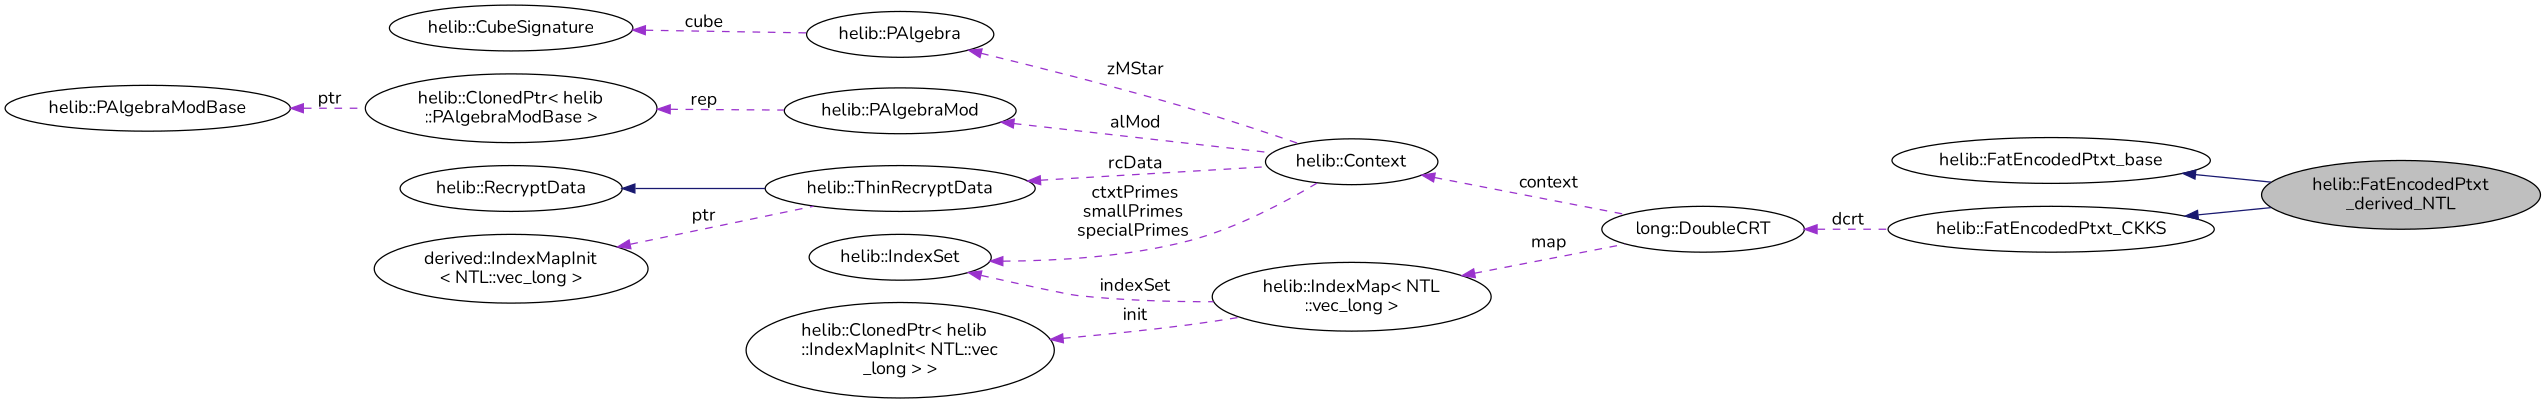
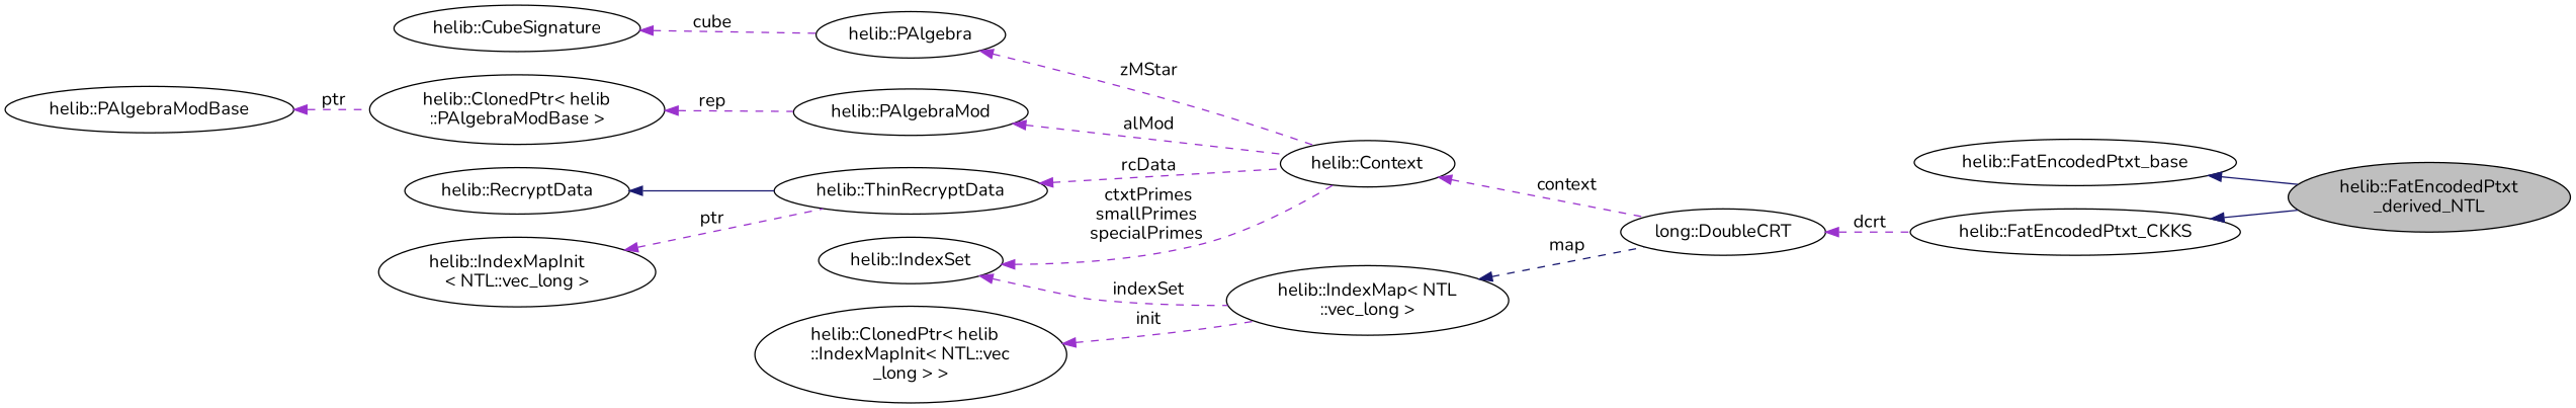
  digraph {
    fontname=Nunito
    rankdir=LR
    node [color=black fillcolor=white fontname=Nunito style=filled]
    edge [color=darkorchid3 dir=back fontname=Nunito style=dashed]
    n1 [fillcolor=grey75 fontcolor=black label="helib::FatEncodedPtxt\l_derived_NTL"]
    n2 [label="helib::FatEncodedPtxt_base"]
    n3 [label="helib::FatEncodedPtxt_CKKS"]
    n4 [label="long::DoubleCRT"]
    n5 [label="helib::Context"]
    n6 [label="helib::ThinRecryptData"]
    n7 [label="helib::RecryptData"]
    n8 [label="helib::IndexSet"]
    n9 [label="helib::IndexMap\< NTL\l::vec_long \>"]
    n10 [label="helib::PAlgebra"]
    n11 [label="helib::CubeSignature"]
    n12 [label="helib::PAlgebraMod"]
    n13 [label="helib::ClonedPtr\< helib\l::PAlgebraModBase \>"]
    n14 [label="helib::PAlgebraModBase"]
    n15 [label="helib::ClonedPtr\< helib\l::IndexMapInit\< NTL::vec\l_long \> \>"]
-   n16 [label="derived::IndexMapInit\l\< NTL::vec_long \>"]
+   n16 [label="helib::IndexMapInit\l\< NTL::vec_long \>"]
    n2 -> n1 [color=midnightblue style=solid]
    n3 -> n1 [color=midnightblue style=solid]
    n4 -> n3 [label=" dcrt"]
    n5 -> n4 [label=" context"]
    n6 -> n5 [label=" rcData"]
    n7 -> n6 [color=midnightblue style=solid]
    n8 -> n5 [label=" ctxtPrimes\nsmallPrimes\nspecialPrimes"]
    n8 -> n9 [label=" indexSet"]
-   n9 -> n4 [label=" map"]
+   n9 -> n4 [color=midnightblue label=" map"]
    n10 -> n5 [label=" zMStar"]
    n11 -> n10 [label=" cube"]
    n12 -> n5 [label=" alMod"]
    n13 -> n12 [label=" rep"]
    n14 -> n13 [label=" ptr"]
    n15 -> n9 [label=" init"]
    n16 -> n6 [label=" ptr"]
  }
